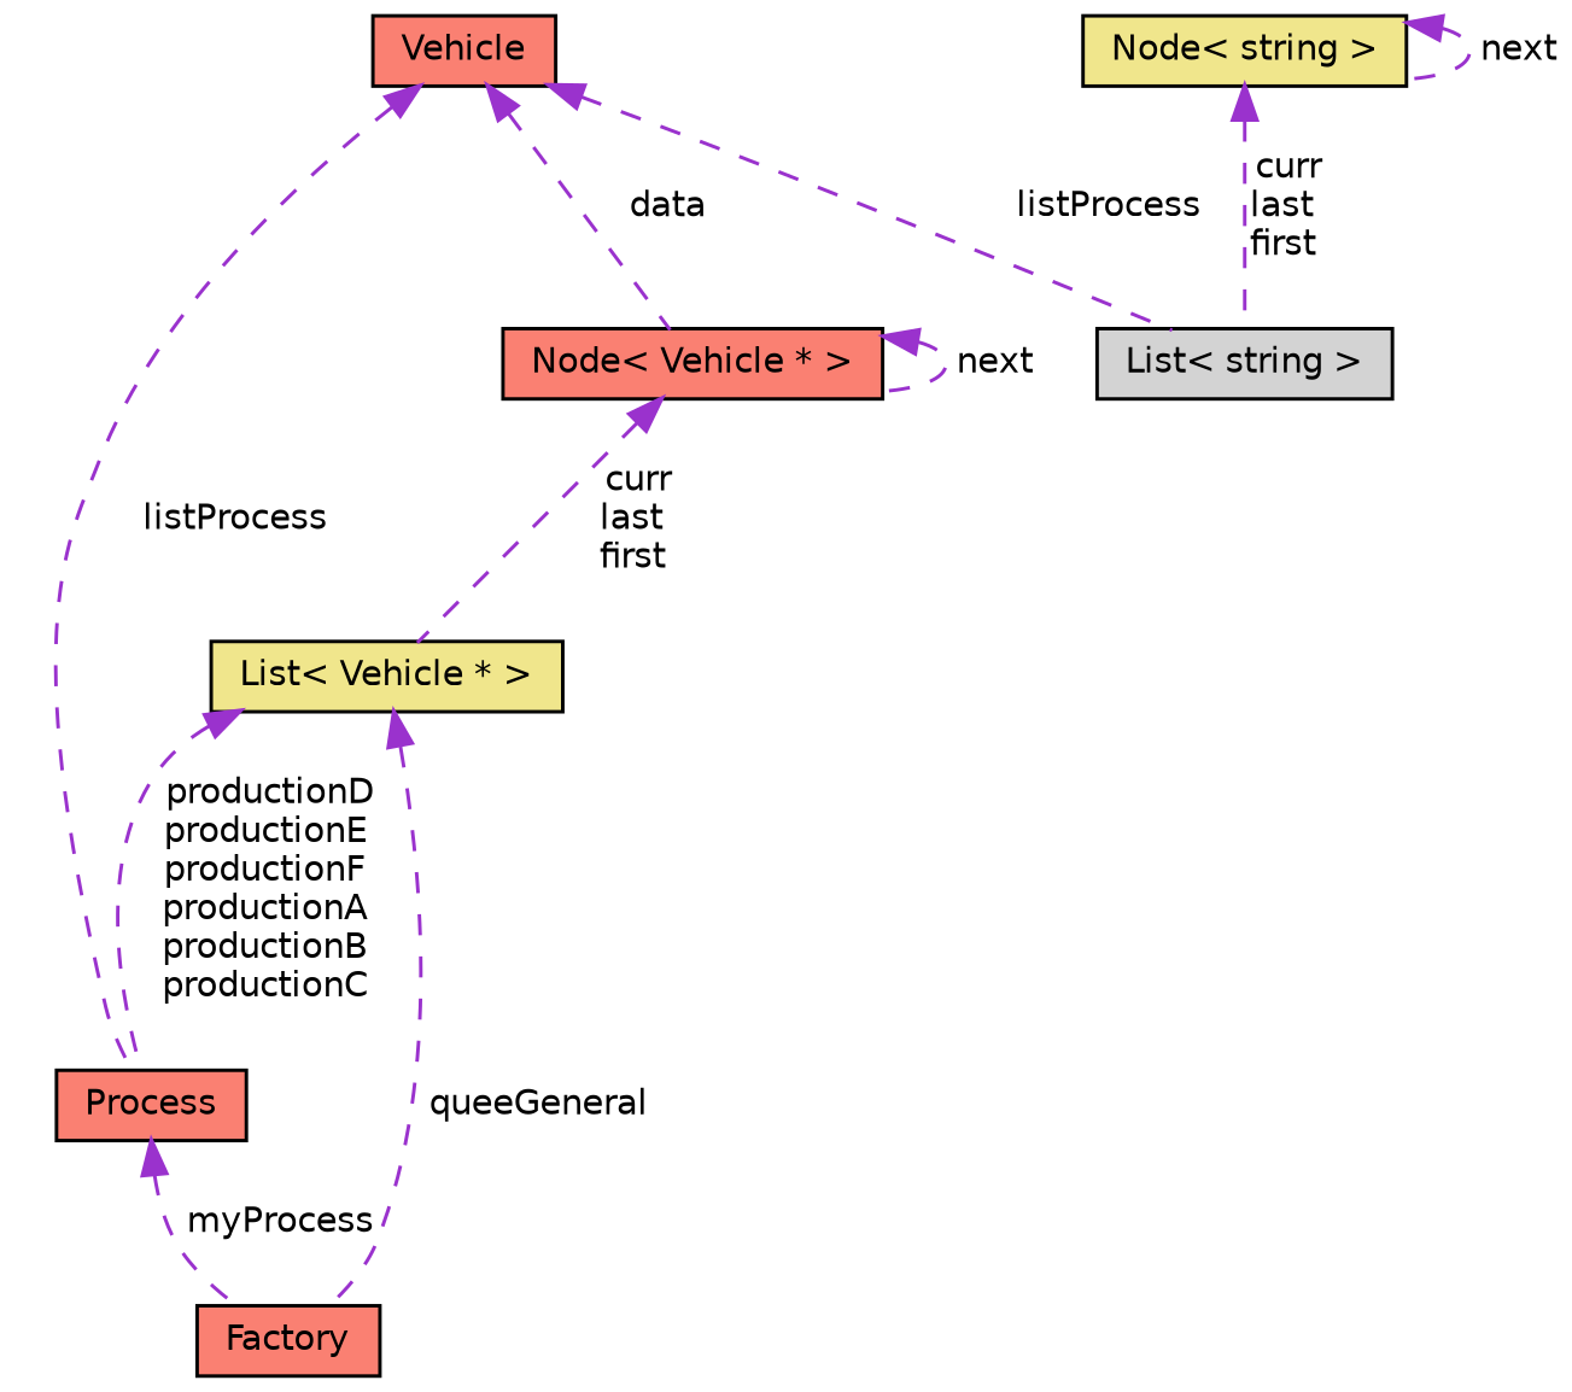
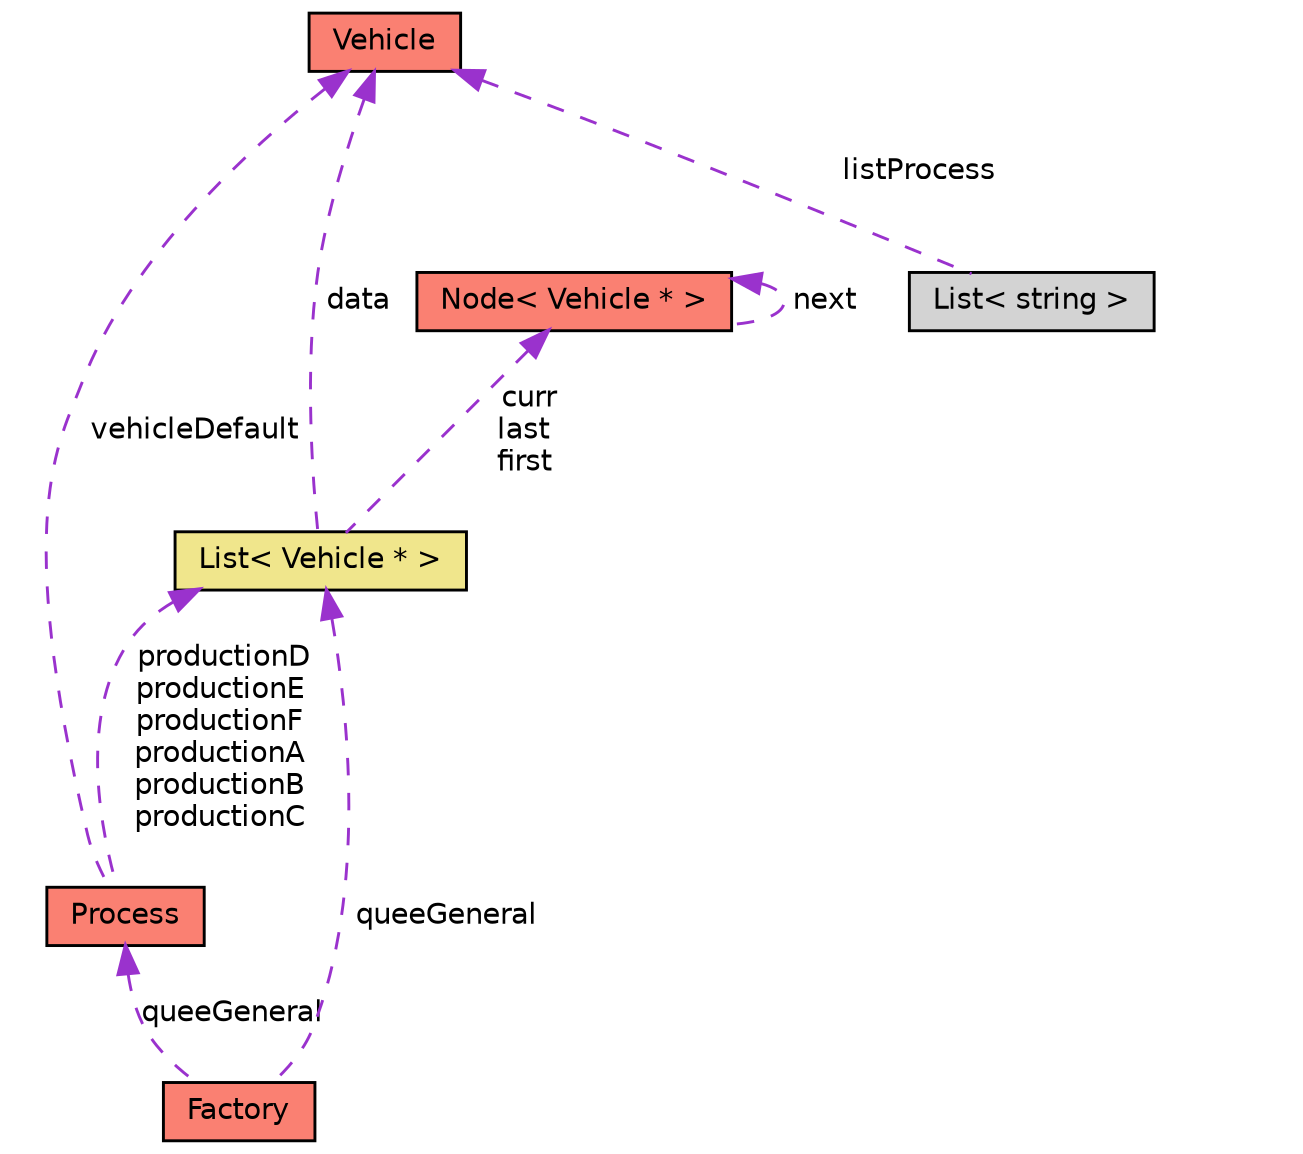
  digraph {
    node [color=black fillcolor=salmon fontname=Helvetica fontsize=10 shape=record style=filled]
    edge [color=darkorchid3 dir=back fontname=Helvetica fontsize=10 labelfontname=Helvetica labelfontsize=10 style=dashed]
    n1 [fontcolor=black height=0.2 label=Factory width=0.4]
    n2 [height=0.2 label=Process width=0.4]
    n3 [height=0.2 label=Vehicle width=0.4]
    n4 [height=0.2 label="Node\< Vehicle * \>" width=0.4]
    n5 [fillcolor=lightgrey height=0.2 label="List\< string \>" width=0.4]
    n6 [fillcolor=khaki height=0.2 label="List\< Vehicle * \>" width=0.4]
-   n7 [fillcolor=khaki height=0.2 label="Node\< string \>" width=0.4]
-   n2 -> n1 [label=" myProcess"]
-   n3 -> n2 [label=" listProcess"]
-   n3 -> n4 [label=" data"]
+   n2 -> n1 [label=" queeGeneral"]
+   n3 -> n2 [label=" vehicleDefault"]
+   n3 -> n6 [label=" data"]
    n3 -> n5 [label=" listProcess"]
    n4 -> n4 [label=" next"]
    n4 -> n6 [label=" curr\nlast\nfirst"]
    n6 -> n1 [label=" queeGeneral"]
    n6 -> n2 [label=" productionD\nproductionE\nproductionF\nproductionA\nproductionB\nproductionC"]
-   n7 -> n5 [label=" curr\nlast\nfirst"]
-   n7 -> n7 [label=" next"]
  }
